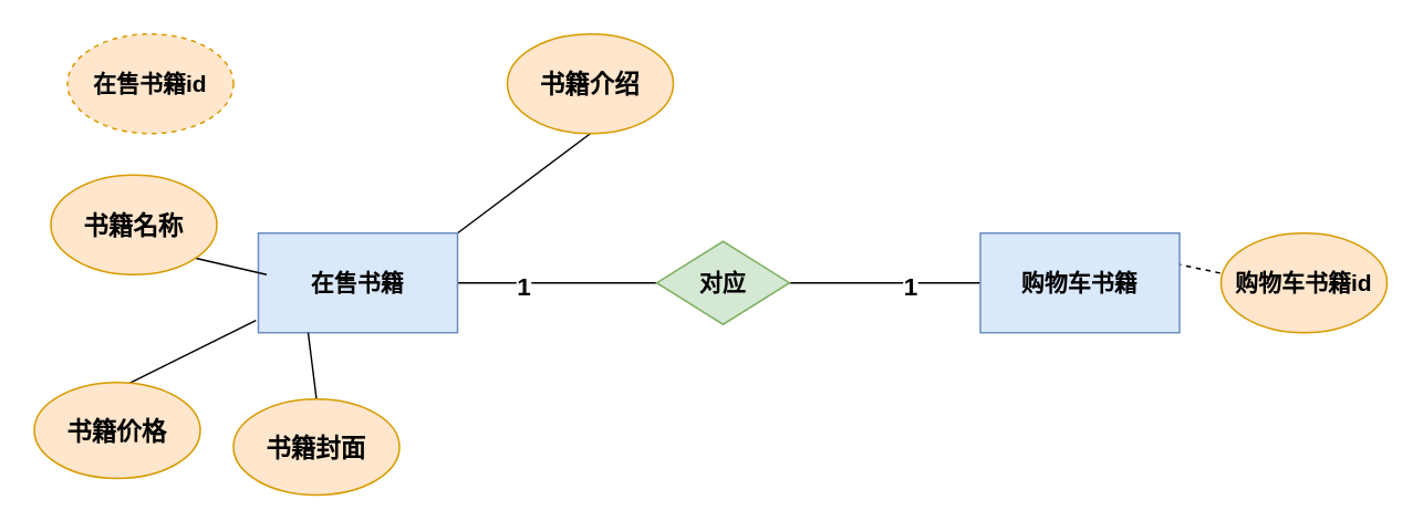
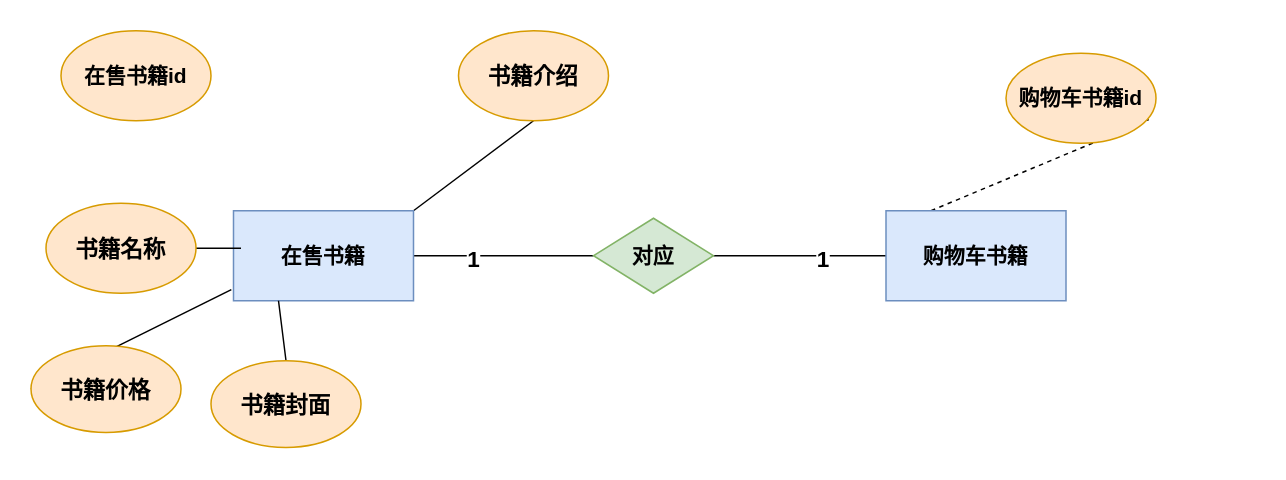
  <mxCell id="0" />
  <mxCell id="1" parent="0" />
  <mxCell id="2" style="edgeStyle=orthogonalEdgeStyle;rounded=0;orthogonalLoop=1;jettySize=auto;html=1;exitX=1;exitY=0.5;exitDx=0;exitDy=0;entryX=0;entryY=0.5;entryDx=0;entryDy=0;endArrow=none;endFill=0;" edge="1" parent="1" source="6"><mxGeometry relative="1" as="geometry"><mxPoint x="590" y="170" as="targetPoint" /></mxGeometry></mxCell>
  <mxCell id="3" value="1" style="edgeLabel;html=1;align=center;verticalAlign=middle;resizable=0;points=[];fontSize=15;fontFamily=Helvetica;fontColor=default;fontStyle=1" vertex="1" connectable="0" parent="2"><mxGeometry x="0.263" y="-1" relative="1" as="geometry"><mxPoint as="offset" /></mxGeometry></mxCell>
  <mxCell id="4" style="edgeStyle=orthogonalEdgeStyle;shape=connector;rounded=0;orthogonalLoop=1;jettySize=auto;html=1;exitX=0;exitY=0.5;exitDx=0;exitDy=0;entryX=1;entryY=0.5;entryDx=0;entryDy=0;labelBackgroundColor=default;strokeColor=default;fontFamily=Helvetica;fontSize=15;fontColor=default;endArrow=none;endFill=0;" edge="1" parent="1" source="6"><mxGeometry relative="1" as="geometry"><mxPoint x="270" y="170" as="targetPoint" /></mxGeometry></mxCell>
  <mxCell id="5" value="1" style="edgeLabel;html=1;align=center;verticalAlign=middle;resizable=0;points=[];fontSize=15;fontFamily=Helvetica;fontColor=default;fontStyle=1" vertex="1" connectable="0" parent="4"><mxGeometry x="0.286" y="1" relative="1" as="geometry"><mxPoint as="offset" /></mxGeometry></mxCell>
  <mxCell id="6" value="&lt;span style=&quot;font-size: 14px;&quot;&gt;&lt;b&gt;对应&lt;/b&gt;&lt;/span&gt;" style="rhombus;whiteSpace=wrap;html=1;fillColor=#d5e8d4;strokeColor=#82b366;" vertex="1" parent="1"><mxGeometry x="395" y="145" width="80" height="50" as="geometry" /></mxCell>
  <mxCell id="7" style="edgeStyle=none;rounded=0;orthogonalLoop=1;jettySize=auto;html=1;exitX=0.25;exitY=0;exitDx=0;exitDy=0;fontSize=15;endArrow=none;endFill=0;fontStyle=1;entryX=0.952;entryY=0.737;entryDx=0;entryDy=0;entryPerimeter=0;dashed=1;" edge="1" parent="1" source="8" target="9"><mxGeometry relative="1" as="geometry"><mxPoint x="570" y="230" as="sourcePoint" /></mxGeometry></mxCell>
  <mxCell id="8" value="&lt;span style=&quot;font-size: 14px;&quot;&gt;&lt;b&gt;购物车书籍&lt;/b&gt;&lt;/span&gt;" style="rounded=0;whiteSpace=wrap;html=1;fillColor=#dae8fc;strokeColor=#6c8ebf;" vertex="1" parent="1"><mxGeometry x="590" y="140" width="120" height="60" as="geometry" /></mxCell>
- <mxCell id="9" value="&lt;span style=&quot;font-size: 14px;&quot;&gt;&lt;b&gt;购物车书籍id&lt;/b&gt;&lt;/span&gt;" style="ellipse;whiteSpace=wrap;html=1;fillColor=#ffe6cc;strokeColor=#d79b00;" vertex="1" parent="1"><mxGeometry x="735" y="140" width="100" height="60" as="geometry" /></mxCell>
+ <mxCell id="9" value="&lt;span style=&quot;font-size: 14px;&quot;&gt;&lt;b&gt;购物车书籍id&lt;/b&gt;&lt;/span&gt;" style="ellipse;whiteSpace=wrap;html=1;fillColor=#ffe6cc;strokeColor=#d79b00;" vertex="1" parent="1"><mxGeometry x="670" y="35" width="100" height="60" as="geometry" /></mxCell>
  <mxCell id="10" style="edgeStyle=none;rounded=0;orthogonalLoop=1;jettySize=auto;html=1;exitX=1;exitY=0;exitDx=0;exitDy=0;entryX=0.5;entryY=1;entryDx=0;entryDy=0;fontSize=15;endArrow=none;endFill=0;fontStyle=1;" edge="1" parent="1" source="11" target="13"><mxGeometry relative="1" as="geometry" /></mxCell>
  <mxCell id="11" value="&lt;span style=&quot;font-size: 14px;&quot;&gt;&lt;b&gt;在售书籍&lt;/b&gt;&lt;/span&gt;" style="rounded=0;whiteSpace=wrap;html=1;fillColor=#dae8fc;strokeColor=#6c8ebf;" vertex="1" parent="1"><mxGeometry x="155" y="140" width="120" height="60" as="geometry" /></mxCell>
- <mxCell id="12" value="&lt;span style=&quot;font-size: 14px;&quot;&gt;&lt;b&gt;在售书籍id&lt;/b&gt;&lt;/span&gt;" style="ellipse;whiteSpace=wrap;html=1;fillColor=#ffe6cc;strokeColor=#d79b00;dashed=1;" vertex="1" parent="1"><mxGeometry x="40" y="20" width="100" height="60" as="geometry" /></mxCell>
+ <mxCell id="12" value="&lt;span style=&quot;font-size: 14px;&quot;&gt;&lt;b&gt;在售书籍id&lt;/b&gt;&lt;/span&gt;" style="ellipse;whiteSpace=wrap;html=1;fillColor=#ffe6cc;strokeColor=#d79b00;" vertex="1" parent="1"><mxGeometry x="40" y="20" width="100" height="60" as="geometry" /></mxCell>
  <mxCell id="13" value="&lt;font style=&quot;font-size: 15px;&quot;&gt;&lt;b&gt;书籍介绍&lt;/b&gt;&lt;/font&gt;" style="ellipse;whiteSpace=wrap;html=1;fillColor=#ffe6cc;strokeColor=#d79b00;" vertex="1" parent="1"><mxGeometry x="305" y="20" width="100" height="60" as="geometry" /></mxCell>
  <mxCell id="14" style="edgeStyle=none;rounded=0;orthogonalLoop=1;jettySize=auto;html=1;exitX=0;exitY=0.5;exitDx=0;exitDy=0;endArrow=none;fontSize=15;endFill=0;fontStyle=1;" edge="1" parent="1" source="15"><mxGeometry relative="1" as="geometry"><mxPoint x="160" y="165" as="targetPoint" /></mxGeometry></mxCell>
- <mxCell id="15" value="&lt;font style=&quot;font-size: 15px;&quot;&gt;&lt;b&gt;书籍名称&lt;/b&gt;&lt;/font&gt;" style="ellipse;whiteSpace=wrap;html=1;fillColor=#ffe6cc;strokeColor=#d79b00;" vertex="1" parent="1"><mxGeometry x="30" y="105" width="100" height="60" as="geometry" /></mxCell>
+ <mxCell id="15" value="&lt;font style=&quot;font-size: 15px;&quot;&gt;&lt;b&gt;书籍名称&lt;/b&gt;&lt;/font&gt;" style="ellipse;whiteSpace=wrap;html=1;fillColor=#ffe6cc;strokeColor=#d79b00;" vertex="1" parent="1"><mxGeometry x="30" y="135" width="100" height="60" as="geometry" /></mxCell>
  <mxCell id="16" style="edgeStyle=none;rounded=0;orthogonalLoop=1;jettySize=auto;html=1;exitX=0;exitY=0.5;exitDx=0;exitDy=0;endArrow=none;fontSize=15;endFill=0;fontStyle=1;entryX=-0.012;entryY=0.877;entryDx=0;entryDy=0;entryPerimeter=0;" edge="1" parent="1" source="17" target="11"><mxGeometry relative="1" as="geometry"><mxPoint x="275" y="170" as="targetPoint" /></mxGeometry></mxCell>
  <mxCell id="17" value="&lt;font style=&quot;font-size: 15px;&quot;&gt;&lt;b&gt;书籍价格&lt;/b&gt;&lt;/font&gt;" style="ellipse;whiteSpace=wrap;html=1;fillColor=#ffe6cc;strokeColor=#d79b00;" vertex="1" parent="1"><mxGeometry x="20" y="230" width="100" height="57.8" as="geometry" /></mxCell>
  <mxCell id="18" style="edgeStyle=none;rounded=0;orthogonalLoop=1;jettySize=auto;html=1;exitX=0.5;exitY=0;exitDx=0;exitDy=0;entryX=0.25;entryY=1;entryDx=0;entryDy=0;endArrow=none;fontSize=15;endFill=0;fontStyle=1;" edge="1" parent="1" source="19" target="11"><mxGeometry relative="1" as="geometry" /></mxCell>
  <mxCell id="19" value="&lt;font style=&quot;font-size: 15px;&quot;&gt;&lt;b&gt;书籍封面&lt;/b&gt;&lt;/font&gt;" style="ellipse;whiteSpace=wrap;html=1;fillColor=#ffe6cc;strokeColor=#d79b00;" vertex="1" parent="1"><mxGeometry x="140" y="240" width="100" height="57.8" as="geometry" /></mxCell>
